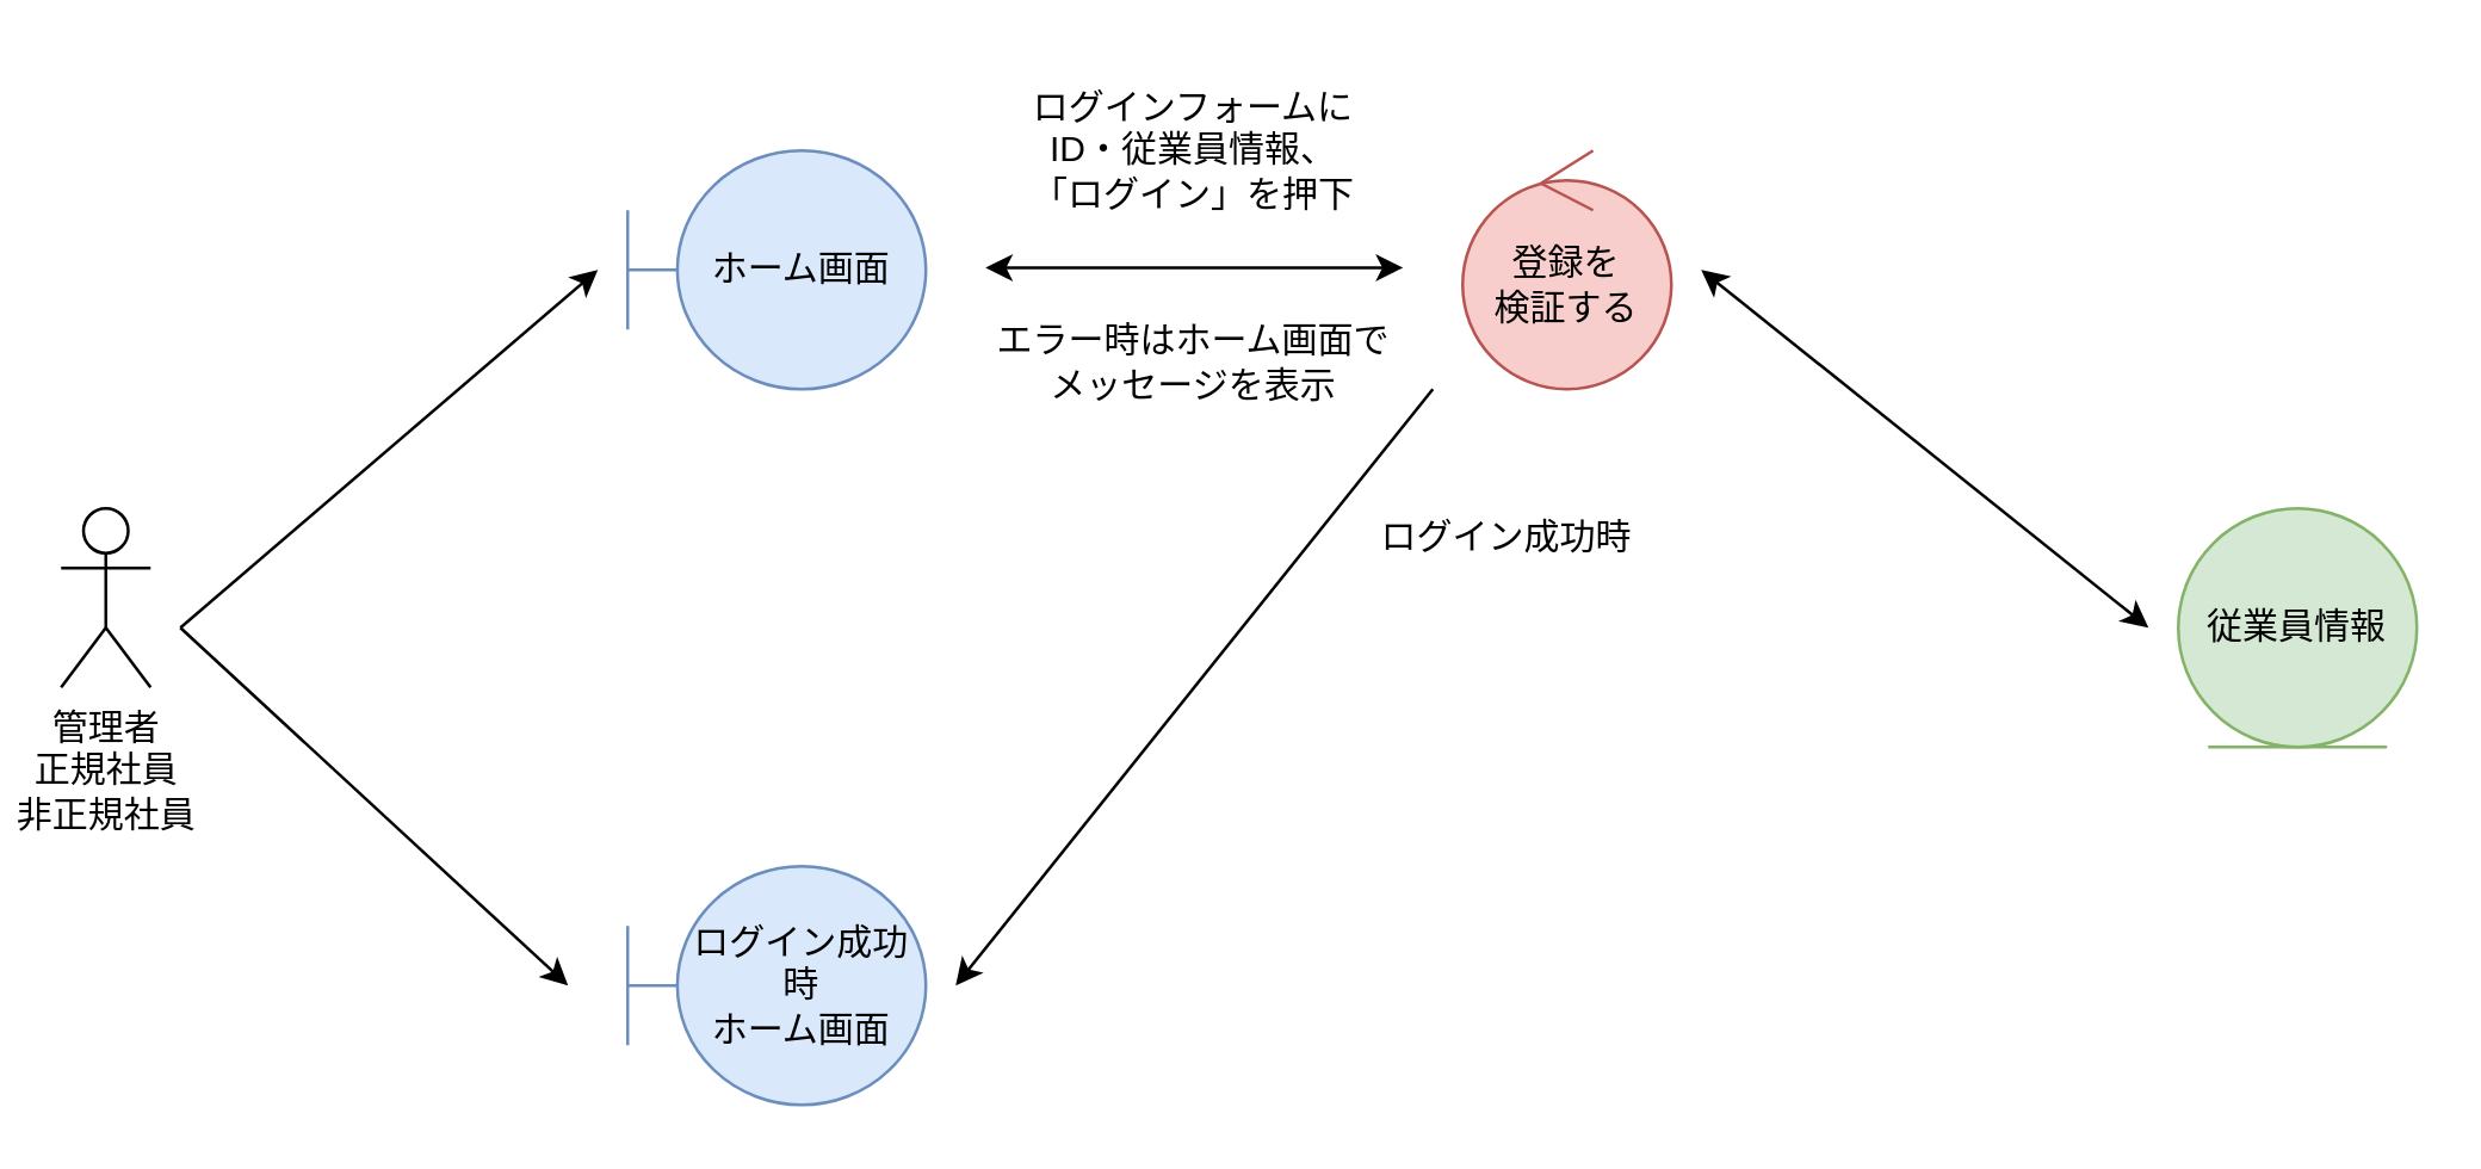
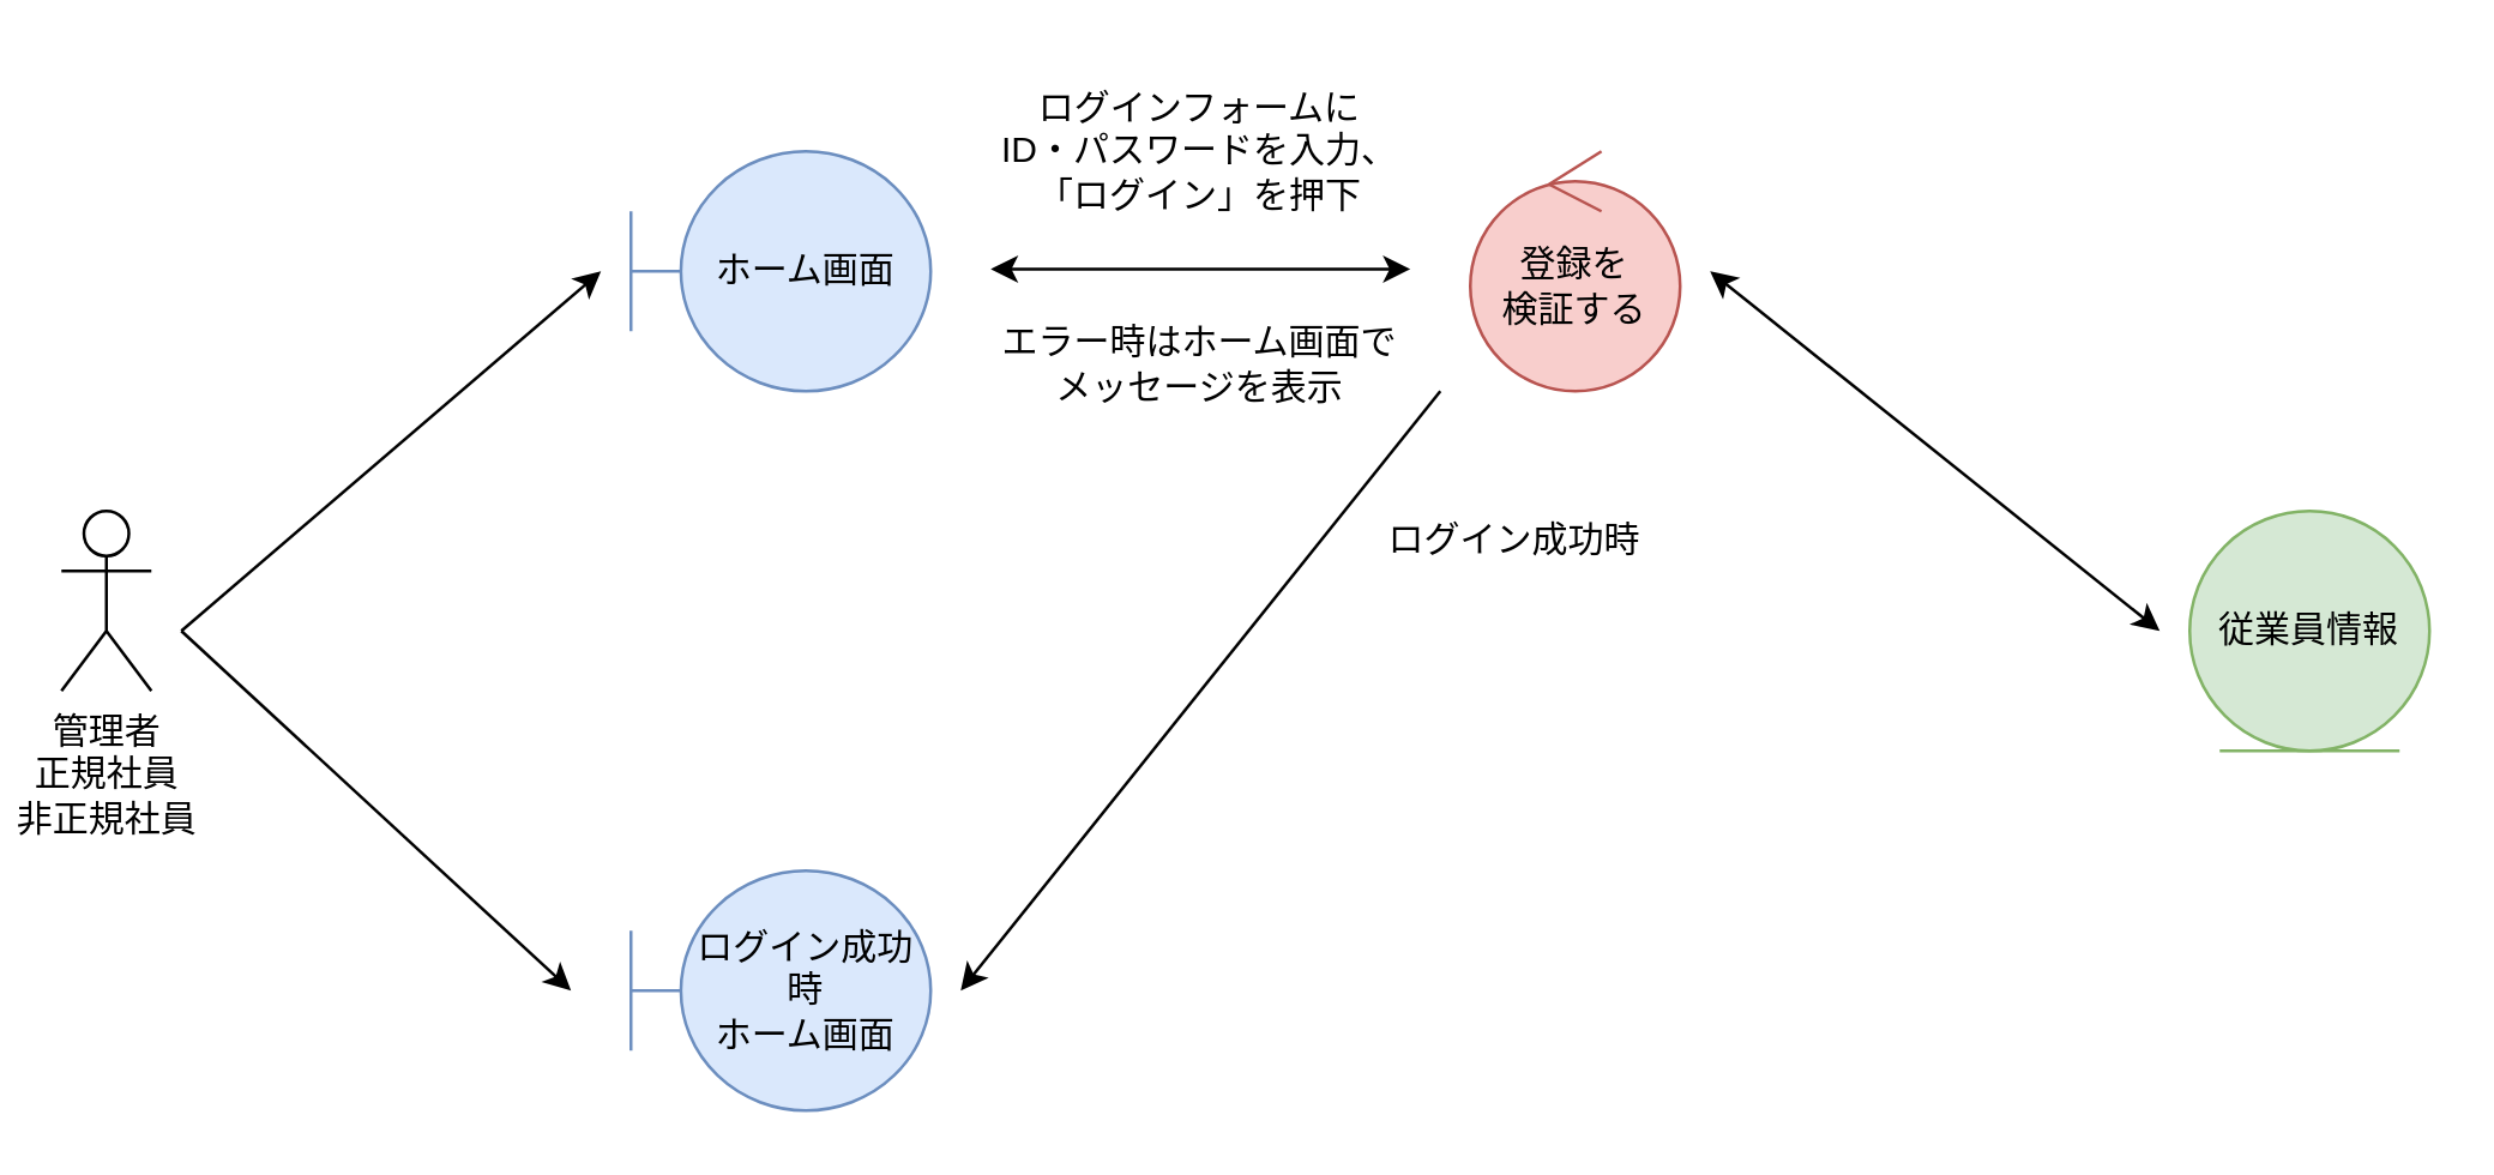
  <mxCell id="0" />
  <mxCell id="1" parent="0" />
  <mxCell id="2" value="管理者&lt;br&gt;正規社員&lt;br&gt;非正規社員" style="shape=umlActor;verticalLabelPosition=bottom;verticalAlign=top;html=1;" parent="1" vertex="1"><mxGeometry x="20" y="170" width="30" height="60" as="geometry" /></mxCell>
  <mxCell id="3" value="登録を&lt;br&gt;検証する" style="ellipse;shape=umlControl;whiteSpace=wrap;html=1;fillColor=#f8cecc;strokeColor=#b85450;" parent="1" vertex="1"><mxGeometry x="490" y="50" width="70" height="80" as="geometry" /></mxCell>
  <mxCell id="4" value="従業員情報" style="ellipse;shape=umlEntity;whiteSpace=wrap;html=1;fillColor=#d5e8d4;strokeColor=#82b366;" parent="1" vertex="1"><mxGeometry x="730" y="170" width="80" height="80" as="geometry" /></mxCell>
  <mxCell id="5" value="" style="endArrow=classic;html=1;rounded=0;endFill=1;startArrow=classic;startFill=1;" parent="1" edge="1"><mxGeometry width="50" height="50" relative="1" as="geometry"><mxPoint x="720" y="210" as="sourcePoint" /><mxPoint x="570" y="90" as="targetPoint" /></mxGeometry></mxCell>
  <mxCell id="6" value="" style="endArrow=classic;html=1;rounded=0;" parent="1" edge="1"><mxGeometry width="50" height="50" relative="1" as="geometry"><mxPoint x="60" y="210" as="sourcePoint" /><mxPoint x="190" y="330" as="targetPoint" /></mxGeometry></mxCell>
  <mxCell id="7" value="ホーム画面" style="shape=umlBoundary;whiteSpace=wrap;html=1;fillColor=#dae8fc;strokeColor=#6c8ebf;" parent="1" vertex="1"><mxGeometry x="210" y="50" width="100" height="80" as="geometry" /></mxCell>
  <mxCell id="8" value="" style="endArrow=classic;html=1;rounded=0;" parent="1" edge="1"><mxGeometry width="50" height="50" relative="1" as="geometry"><mxPoint x="60" y="210" as="sourcePoint" /><mxPoint x="200" y="90" as="targetPoint" /></mxGeometry></mxCell>
  <mxCell id="9" value="" style="endArrow=classic;html=1;rounded=0;startArrow=classic;startFill=1;" parent="1" edge="1"><mxGeometry width="50" height="50" relative="1" as="geometry"><mxPoint x="330" y="89.29" as="sourcePoint" /><mxPoint x="470" y="89.29" as="targetPoint" /></mxGeometry></mxCell>
  <mxCell id="10" value="ログイン成功時&lt;br&gt;ホーム画面" style="shape=umlBoundary;whiteSpace=wrap;html=1;fillColor=#dae8fc;strokeColor=#6c8ebf;" parent="1" vertex="1"><mxGeometry x="210" y="290" width="100" height="80" as="geometry" /></mxCell>
- <mxCell id="11" value="ログインフォームに&lt;br&gt;ID・従業員情報、&lt;br&gt;「ログイン」を押下" style="text;html=1;strokeColor=none;fillColor=none;align=center;verticalAlign=middle;whiteSpace=wrap;rounded=0;" parent="1" vertex="1"><mxGeometry x="330" y="20" width="140" height="60" as="geometry" /></mxCell>
+ <mxCell id="11" value="ログインフォームに&lt;br&gt;ID・パスワードを入力、&lt;br&gt;「ログイン」を押下" style="text;html=1;strokeColor=none;fillColor=none;align=center;verticalAlign=middle;whiteSpace=wrap;rounded=0;" parent="1" vertex="1"><mxGeometry x="330" y="20" width="140" height="60" as="geometry" /></mxCell>
  <mxCell id="12" value="ログイン成功時" style="text;html=1;strokeColor=none;fillColor=none;align=center;verticalAlign=middle;whiteSpace=wrap;rounded=0;" parent="1" vertex="1"><mxGeometry x="435" y="165" width="140" height="30" as="geometry" /></mxCell>
  <mxCell id="13" value="エラー時はホーム画面で&lt;br&gt;メッセージを表示" style="text;html=1;strokeColor=none;fillColor=none;align=center;verticalAlign=middle;whiteSpace=wrap;rounded=0;" parent="1" vertex="1"><mxGeometry x="330" y="100" width="140" height="42.5" as="geometry" /></mxCell>
  <mxCell id="14" value="" style="endArrow=none;html=1;rounded=0;endFill=0;startArrow=classic;startFill=1;" edge="1" parent="1"><mxGeometry width="50" height="50" relative="1" as="geometry"><mxPoint x="320" y="330" as="sourcePoint" /><mxPoint x="480" y="130" as="targetPoint" /></mxGeometry></mxCell>
